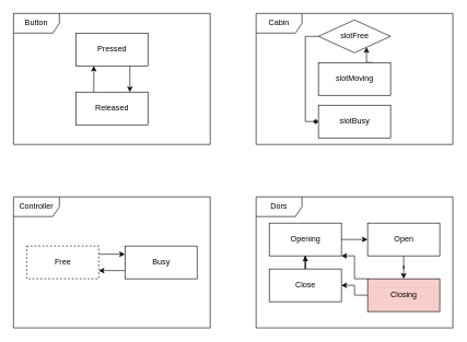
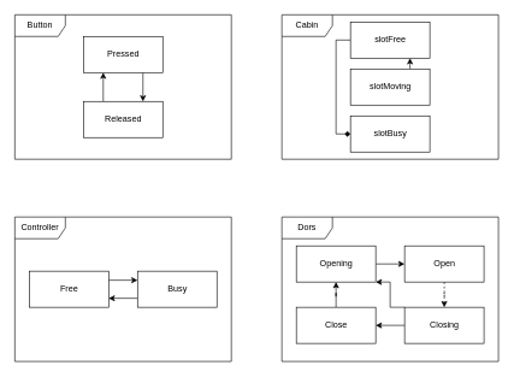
  <mxCell id="0" />
  <mxCell id="1" parent="0" />
  <mxCell id="2" value="Button" style="shape=umlFrame;whiteSpace=wrap;html=1;width=70;height=30;" parent="1" vertex="1"><mxGeometry x="20" y="20" width="300" height="200" as="geometry" /></mxCell>
  <mxCell id="3" value="Dors" style="shape=umlFrame;whiteSpace=wrap;html=1;width=70;height=30;" parent="1" vertex="1"><mxGeometry x="390" y="300" width="300" height="200" as="geometry" /></mxCell>
  <mxCell id="4" value="Controller" style="shape=umlFrame;whiteSpace=wrap;html=1;width=70;height=30;" parent="1" vertex="1"><mxGeometry x="20" y="300" width="300" height="200" as="geometry" /></mxCell>
  <mxCell id="5" value="Cabin" style="shape=umlFrame;whiteSpace=wrap;html=1;width=70;height=30;" parent="1" vertex="1"><mxGeometry x="390" y="20" width="300" height="200" as="geometry" /></mxCell>
  <mxCell id="6" style="edgeStyle=orthogonalEdgeStyle;rounded=0;orthogonalLoop=1;jettySize=auto;html=1;exitX=0.75;exitY=1;exitDx=0;exitDy=0;entryX=0.75;entryY=0;entryDx=0;entryDy=0;" parent="1" source="7" target="9" edge="1"><mxGeometry relative="1" as="geometry" /></mxCell>
  <mxCell id="7" value="Pressed" style="html=1;" parent="1" vertex="1"><mxGeometry x="115" y="50" width="110" height="50" as="geometry" /></mxCell>
  <mxCell id="8" style="edgeStyle=orthogonalEdgeStyle;rounded=0;orthogonalLoop=1;jettySize=auto;html=1;exitX=0.25;exitY=0;exitDx=0;exitDy=0;entryX=0.25;entryY=1;entryDx=0;entryDy=0;" parent="1" source="9" target="7" edge="1"><mxGeometry relative="1" as="geometry"><mxPoint x="150" y="110" as="targetPoint" /></mxGeometry></mxCell>
  <mxCell id="9" value="Released" style="html=1;" parent="1" vertex="1"><mxGeometry x="115" y="140" width="110" height="50" as="geometry" /></mxCell>
  <mxCell id="10" style="edgeStyle=orthogonalEdgeStyle;rounded=0;orthogonalLoop=1;jettySize=auto;html=1;exitX=0;exitY=0.5;exitDx=0;exitDy=0;entryX=0;entryY=0.5;entryDx=0;entryDy=0;endArrow=diamond;" parent="1" source="11" target="14" edge="1"><mxGeometry relative="1" as="geometry" /></mxCell>
- <mxCell id="11" value="slotFree" style="rhombus;html=1;" parent="1" vertex="1"><mxGeometry x="485" y="30" width="110" height="50" as="geometry" /></mxCell>
+ <mxCell id="11" value="slotFree" style="html=1;" parent="1" vertex="1"><mxGeometry x="485" y="30" width="110" height="50" as="geometry" /></mxCell>
  <mxCell id="12" style="edgeStyle=orthogonalEdgeStyle;rounded=0;orthogonalLoop=1;jettySize=auto;html=1;exitX=0.75;exitY=0;exitDx=0;exitDy=0;entryX=0.75;entryY=1;entryDx=0;entryDy=0;" parent="1" source="13" target="11" edge="1"><mxGeometry relative="1" as="geometry" /></mxCell>
  <mxCell id="13" value="slotMoving" style="html=1;" parent="1" vertex="1"><mxGeometry x="485" y="95" width="110" height="50" as="geometry" /></mxCell>
  <mxCell id="14" value="slotBusy" style="html=1;" parent="1" vertex="1"><mxGeometry x="485" y="160" width="110" height="50" as="geometry" /></mxCell>
  <mxCell id="15" style="edgeStyle=orthogonalEdgeStyle;rounded=0;orthogonalLoop=1;jettySize=auto;html=1;exitX=1;exitY=0.25;exitDx=0;exitDy=0;entryX=0;entryY=0.25;entryDx=0;entryDy=0;" parent="1" source="16" target="18" edge="1"><mxGeometry relative="1" as="geometry" /></mxCell>
- <mxCell id="16" value="Free" style="html=1;dashed=1;" parent="1" vertex="1"><mxGeometry x="40" y="375" width="110" height="50" as="geometry" /></mxCell>
+ <mxCell id="16" value="Free" style="html=1;" parent="1" vertex="1"><mxGeometry x="40" y="375" width="110" height="50" as="geometry" /></mxCell>
  <mxCell id="17" style="edgeStyle=orthogonalEdgeStyle;rounded=0;orthogonalLoop=1;jettySize=auto;html=1;exitX=0;exitY=0.75;exitDx=0;exitDy=0;entryX=1;entryY=0.75;entryDx=0;entryDy=0;" parent="1" source="18" target="16" edge="1"><mxGeometry relative="1" as="geometry" /></mxCell>
  <mxCell id="18" value="Busy" style="html=1;" parent="1" vertex="1"><mxGeometry x="190" y="375" width="110" height="50" as="geometry" /></mxCell>
  <mxCell id="19" style="edgeStyle=orthogonalEdgeStyle;rounded=0;orthogonalLoop=1;jettySize=auto;html=1;exitX=1;exitY=0.5;exitDx=0;exitDy=0;entryX=0;entryY=0.5;entryDx=0;entryDy=0;" parent="1" source="20" target="22" edge="1"><mxGeometry relative="1" as="geometry" /></mxCell>
  <mxCell id="20" value="Opening" style="html=1;" parent="1" vertex="1"><mxGeometry x="410" y="340" width="110" height="50" as="geometry" /></mxCell>
- <mxCell id="21" style="edgeStyle=orthogonalEdgeStyle;rounded=0;orthogonalLoop=1;jettySize=auto;html=1;exitX=0.5;exitY=1;exitDx=0;exitDy=0;" parent="1" source="22" target="27" edge="1"><mxGeometry relative="1" as="geometry" /></mxCell>
+ <mxCell id="21" style="edgeStyle=orthogonalEdgeStyle;rounded=0;orthogonalLoop=1;jettySize=auto;html=1;exitX=0.5;exitY=1;exitDx=0;exitDy=0;dashed=1;" parent="1" source="22" target="27" edge="1"><mxGeometry relative="1" as="geometry" /></mxCell>
  <mxCell id="22" value="Open" style="html=1;" parent="1" vertex="1"><mxGeometry x="560" y="340" width="110" height="50" as="geometry" /></mxCell>
  <mxCell id="23" style="edgeStyle=orthogonalEdgeStyle;rounded=0;orthogonalLoop=1;jettySize=auto;html=1;exitX=0.5;exitY=0;exitDx=0;exitDy=0;" parent="1" source="24" target="20" edge="1"><mxGeometry relative="1" as="geometry" /></mxCell>
- <mxCell id="24" value="Close" style="html=1;" parent="1" vertex="1"><mxGeometry x="410" y="410" width="110" height="50" as="geometry" /></mxCell>
+ <mxCell id="24" value="Close" style="html=1;" parent="1" vertex="1"><mxGeometry x="410" y="425" width="110" height="50" as="geometry" /></mxCell>
  <mxCell id="25" style="edgeStyle=orthogonalEdgeStyle;rounded=0;orthogonalLoop=1;jettySize=auto;html=1;exitX=0;exitY=0.5;exitDx=0;exitDy=0;" parent="1" source="27" target="24" edge="1"><mxGeometry relative="1" as="geometry" /></mxCell>
  <mxCell id="26" style="edgeStyle=orthogonalEdgeStyle;rounded=0;orthogonalLoop=1;jettySize=auto;html=1;exitX=0;exitY=0;exitDx=0;exitDy=0;entryX=1;entryY=1;entryDx=0;entryDy=0;" parent="1" source="27" target="20" edge="1"><mxGeometry relative="1" as="geometry"><Array as="points"><mxPoint x="540" y="425" /><mxPoint x="540" y="390" /></Array></mxGeometry></mxCell>
- <mxCell id="27" value="Closing" style="html=1;fillColor=#f8cecc;" parent="1" vertex="1"><mxGeometry x="560" y="425" width="110" height="50" as="geometry" /></mxCell>
+ <mxCell id="27" value="Closing" style="html=1;" parent="1" vertex="1"><mxGeometry x="560" y="425" width="110" height="50" as="geometry" /></mxCell>
